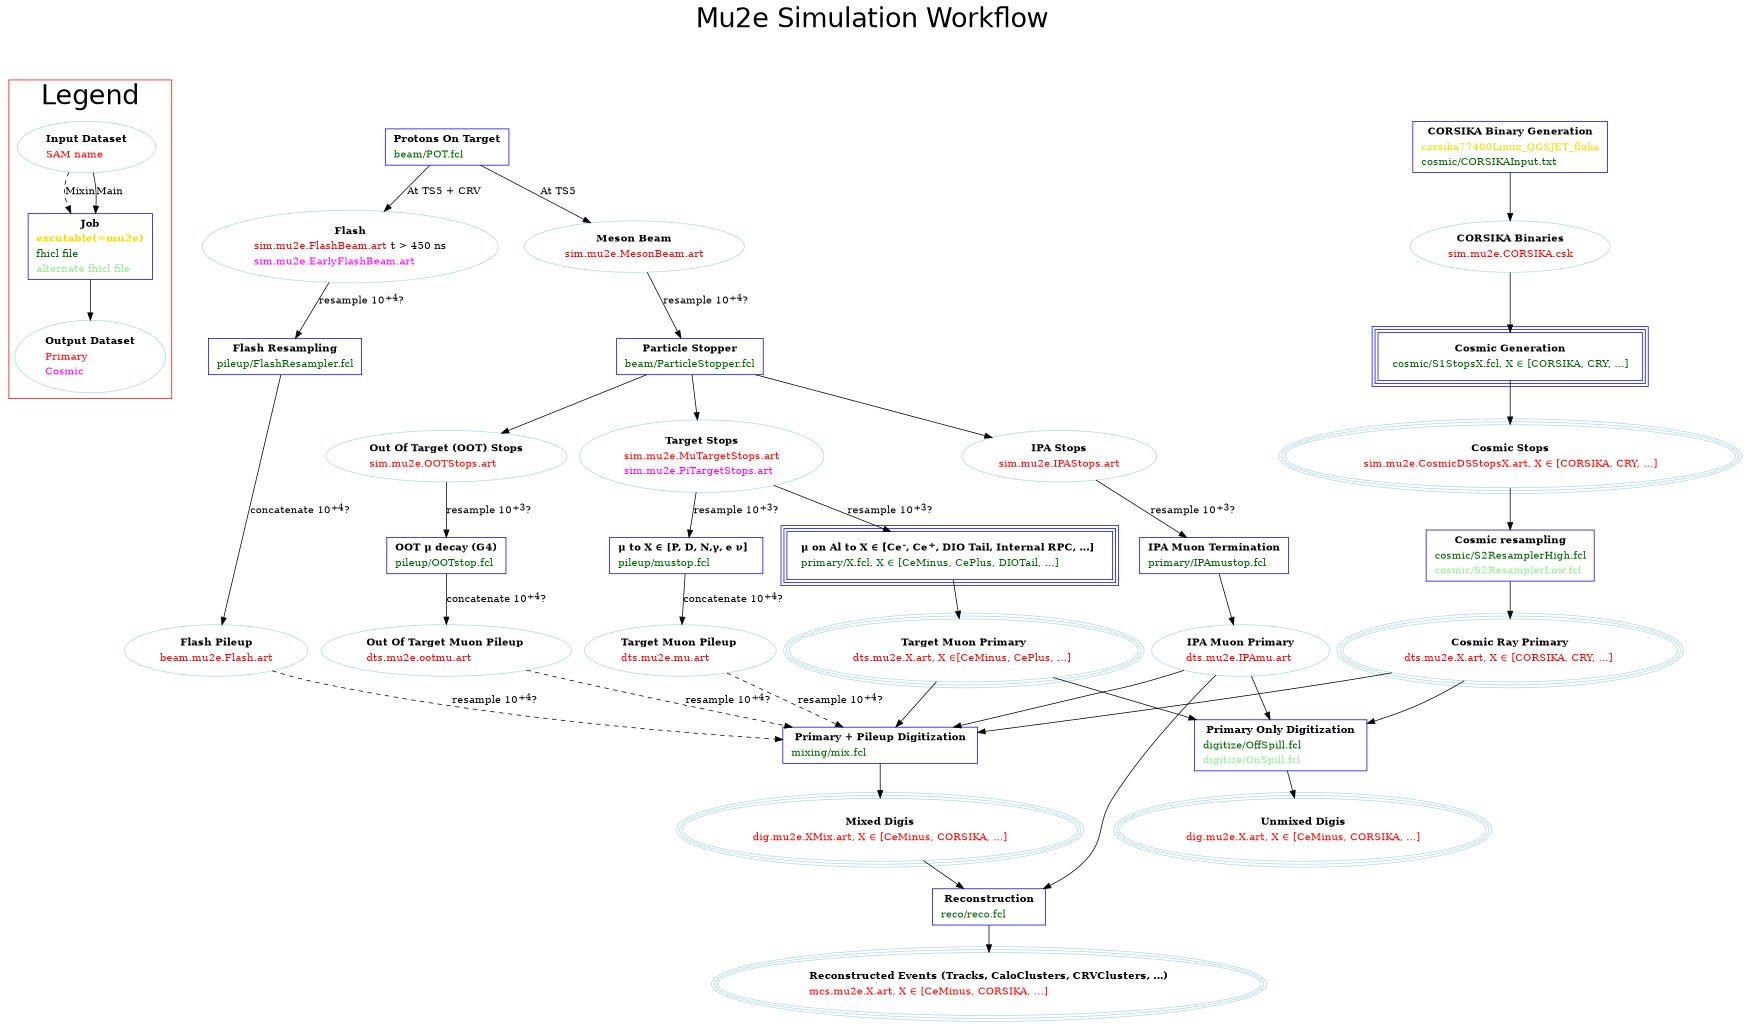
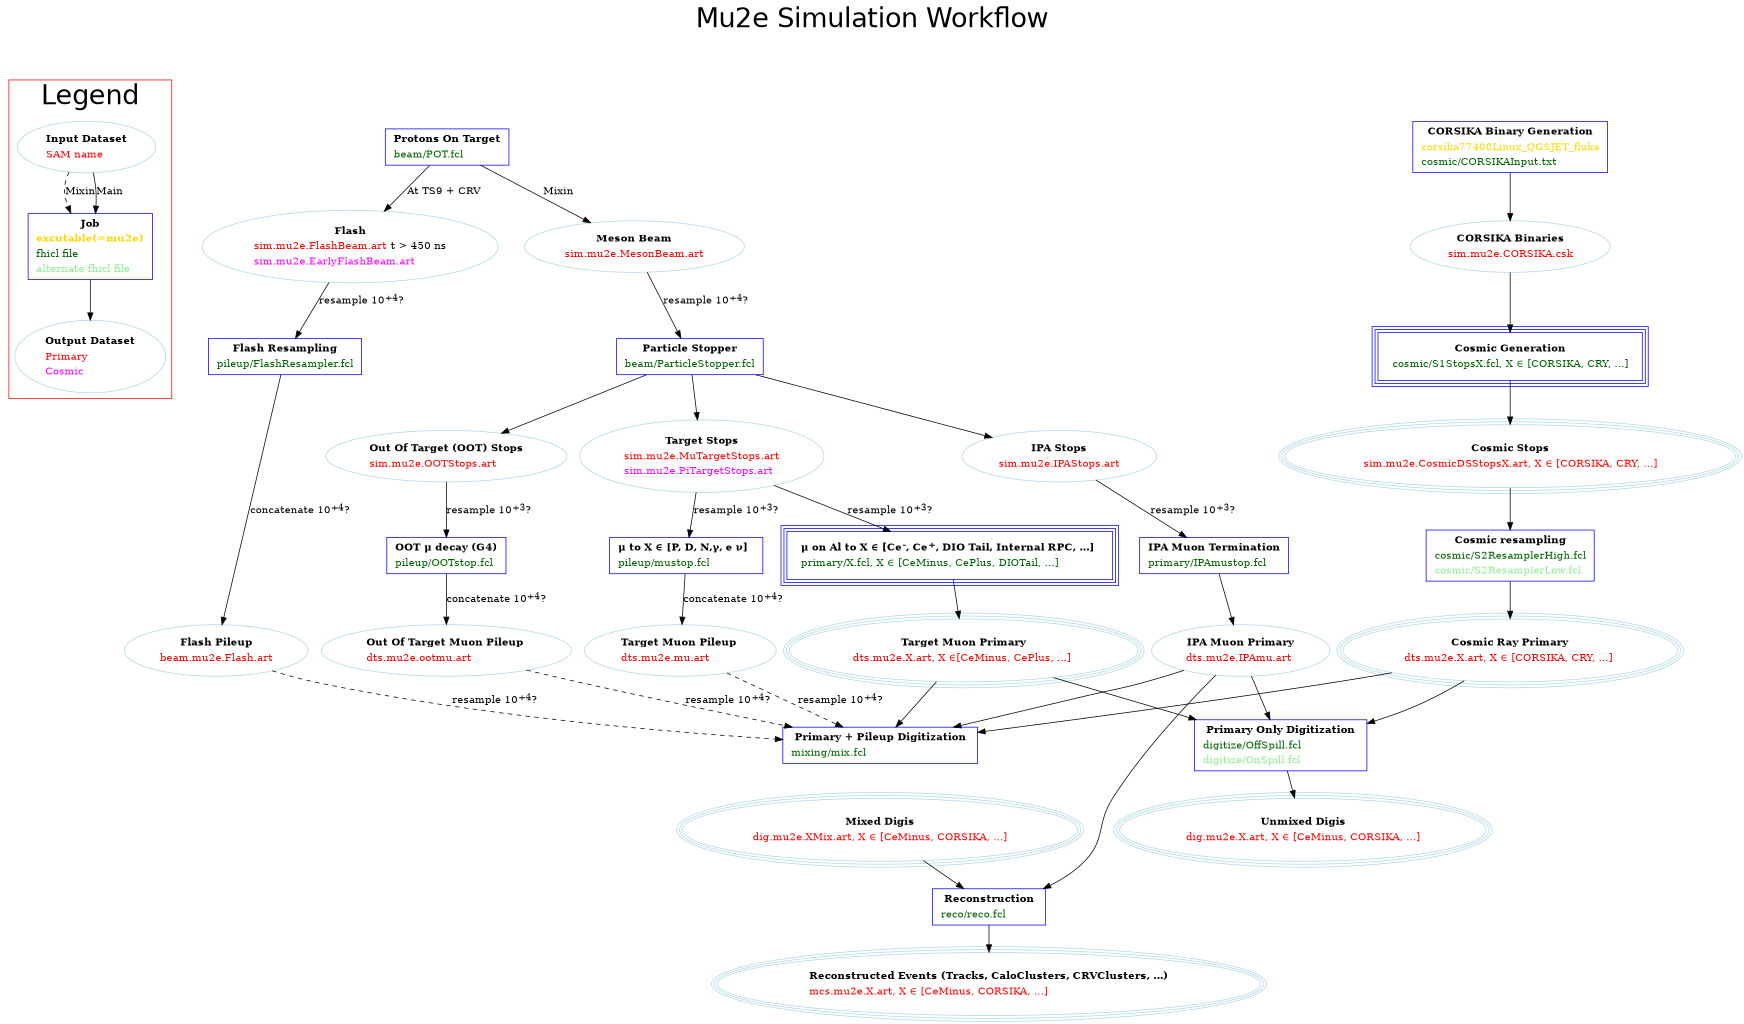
  digraph {
    fontname=Helvetica
    fontsize=36
    label="Mu2e Simulation Workflow"
    labelloc=t
    node [color=lightblue shape=oval]
    n1 [color=blue label=<<table border="0" cellborder="0" cellspacing="1"> 	  <tr><td align="center"><b>Job</b></td></tr> 	  <tr><td align="center"><b><font color="gold">excutable(=mu2e)</font></b></td></tr> 	  <tr><td align="left"><font color="darkgreen">fhicl file</font></td></tr> 	  <tr><td align="left"><font color="lightgreen">alternate fhicl file</font></td></tr> 	  </table>> shape=box]
    n2 [label=<<table border="0" cellborder="0" cellspacing="1"> 	      <tr><td align="center"><b>Output Dataset</b></td></tr> 	      <tr><td align="left"><font color="red">Primary</font></td></tr> 	      <tr><td align="left"><font color="fuchsia">Cosmic</font></td></tr> 	      </table>>]
    n3 [label=<<table border="0" cellborder="0" cellspacing="1"> 	      <tr><td align="center"><b>Input Dataset</b></td></tr> 	      <tr><td align="left"><font color="red">SAM name</font></td></tr> 	      </table>>]
    n4 [label=<<table border="0" cellborder="0" cellspacing="1"> 	       <tr><td align="center"><b>IPA Stops</b></td></tr> 	       <tr><td align="left"><font color="red">sim.mu2e.IPAStops.art</font></td></tr> 	       </table>>]
    n5 [label=<<table border="0" cellborder="0" cellspacing="1"> 		    <tr><td align="center"><b>Cosmic Stops</b></td></tr> 		    <tr><td align="left"><font color="red">sim.mu2e.CosmicDSStopsX.art, X &isin; [CORSIKA, CRY, ...]</font></td></tr> 		    </table>> peripheries=3]
    n6 [label=<<table border="0" cellborder="0" cellspacing="1"> 		      <tr><td align="center"><b>Flash Pileup</b></td></tr> 		      <tr><td align="left"><font color="red">beam.mu2e.Flash.art</font></td></tr> 		      </table>>]
    n7 [label=<<table border="0" cellborder="0" cellspacing="1"> 		    <tr><td align="center"><b>Cosmic Ray Primary</b></td></tr> 		    <tr><td align="left"><font color="red">dts.mu2e.X.art, X &isin; [CORSIKA, CRY, ...] </font></td></tr> 		    </table>> peripheries=3]
    n8 [label=<<table border="0" cellborder="0" cellspacing="1"> 		 <tr><td align="center"><b>IPA Muon Primary</b></td></tr> 		 <tr><td align="left"><font color="red">dts.mu2e.IPAmu.art </font></td></tr> 		 </table>>]
    n9 [label=<<table border="0" cellborder="0" cellspacing="1"> 		  <tr><td align="center"><b>Target Muon Primary</b></td></tr> 		  <tr><td align="left"><font color="red">dts.mu2e.X.art, X &isin;[CeMinus, CePlus, ...] </font></td></tr> 		  </table>> peripheries=3]
    n10 [label=<<table border="0" cellborder="0" cellspacing="1"> 			   <tr><td align="center"><b>Target Muon Pileup </b></td></tr> 			   <tr><td align="left"><font color="red">dts.mu2e.mu.art</font></td></tr> 			   </table>>]
    n11 [label=<<table border="0" cellborder="0" cellspacing="1"> 				<tr><td align="center"><b>Out Of Target Muon Pileup </b></td></tr> 				<tr><td align="left"><font color="red">dts.mu2e.ootmu.art</font></td></tr> 				</table>>]
    n12 [color=blue label=<<table border="0" cellborder="0" cellspacing="1"> 		      <tr><td align="center"><b> Primary + Pileup Digitization </b></td></tr> 		      <tr><td align="left"><font color="darkgreen">mixing/mix.fcl</font></td></tr> 		      </table>> peripheries=1 shape=box]
    n13 [color=blue label=<<table border="0" cellborder="0" cellspacing="1"> 		      <tr><td align="center"><b> Primary Only Digitization </b></td></tr> 		      <tr><td align="left"><font color="darkgreen">digitize/OffSpill.fcl</font></td></tr> 		      <tr><td align="left"><font color="lightgreen">digitize/OnSpill.fcl</font></td></tr> 		      </table>> peripheries=1 shape=box]
    n14 [color=blue label=<<table border="0" cellborder="0" cellspacing="1"> 	  <tr><td align="center"><b>Protons On Target</b></td></tr> 	  <tr><td align="left"><font color="darkgreen">beam/POT.fcl</font></td></tr> 	  </table>> shape=box]
    n15 [label=<<table border="0" cellborder="0" cellspacing="1"> 	   <tr><td align="center"><b>Meson Beam</b></td></tr> 	   <tr><td align="left"><font color="red">sim.mu2e.MesonBeam.art</font></td></tr> 	   </table>>]
    n16 [label=<<table border="0" cellborder="0" cellspacing="1"> 		<tr><td align="center"><b>Flash</b></td></tr> 		<tr><td align="left"><font color="red">sim.mu2e.FlashBeam.art</font> <font color="black">t &gt; 450 ns</font></td></tr> 		<tr><td align="left"><font color="fuchsia">sim.mu2e.EarlyFlashBeam.art</font></td></tr> 		</table>>]
    n17 [color=blue label=<<table border="0" cellborder="0" cellspacing="1"> 			     <tr><td align="center"><b>Particle Stopper</b></td></tr> 			     <tr><td align="left"><font color="darkgreen">beam/ParticleStopper.fcl</font></td></tr> 			     </table>> shape=box]
    n18 [color=blue label=<<table border="0" cellborder="0" cellspacing="1"> 		      <tr><td align="center"><b>Flash Resampling</b></td></tr> 		      <tr><td align="left"><font color="darkgreen">pileup/FlashResampler.fcl</font></td></tr> 		      </table>> shape=box]
    n19 [label=<<table border="0" cellborder="0" cellspacing="1"> 		  <tr><td align="center"><b>Target Stops</b></td></tr> 		  <tr><td align="left"><font color="red">sim.mu2e.MuTargetStops.art</font></td></tr> 		  <tr><td align="left"><font color="fuchsia">sim.mu2e.PiTargetStops.art</font></td></tr> 		  </table>>]
    n20 [label=<<table border="0" cellborder="0" cellspacing="1"> 		       <tr><td align="center"><b>Out Of Target (OOT) Stops</b></td></tr> 		       <tr><td align="left"><font color="red">sim.mu2e.OOTStops.art</font></td></tr> 		       </table>>]
    n21 [color=blue label=<<table border="0" cellborder="0" cellspacing="1"> 		      <tr><td align="center"><b>&mu; on Al to X &isin; [Ce<sup>-</sup>, Ce<sup>+</sup>, DIO Tail, Internal RPC, ...] </b></td></tr> 		      <tr><td align="left"><font color="darkgreen">primary/X.fcl, X &isin; [CeMinus, CePlus, DIOTail, ...]</font></td></tr> 		      </table>> peripheries=3 shape=box]
    n22 [color=blue label=<<table border="0" cellborder="0" cellspacing="1"> 			 <tr><td align="center"><b>&mu; to X &isin; [P, D, N,&gamma;, e &nu;]  </b></td></tr> 			 <tr><td align="left"><font color="darkgreen">pileup/mustop.fcl</font></td></tr> 			 </table>> shape=box]
    n23 [color=blue label=<<table border="0" cellborder="0" cellspacing="1"> 			  <tr><td align="center"><b>OOT &mu; decay (G4)</b></td></tr> 			  <tr><td align="left"><font color="darkgreen">pileup/OOTstop.fcl</font></td></tr> 			  </table>> shape=box]
    n24 [color=blue label=<<table border="0" cellborder="0" cellspacing="1"> 		  <tr><td align="center"><b>IPA Muon Termination</b></td></tr>v 		  <tr><td align="left"><font color="darkgreen">primary/IPAmustop.fcl</font></td></tr></table>> shape=box]
    n25 [color=blue label=<<table border="0" cellborder="0" cellspacing="1">                         <tr><td align="center"><b>CORSIKA Binary Generation</b></td></tr>                         <tr><td align="left"><font color="gold">corsika77400Linux_QGSJET_fluka</font></td></tr>                         <tr><td align="left"><font color="darkgreen">cosmic/CORSIKAInput.txt</font></td></tr>                         </table>> peripheries=1 shape=box]
    n26 [label=<<table border="0" cellborder="0" cellspacing="1"> 		    <tr><td align="center"><b>CORSIKA Binaries</b></td></tr> 		    <tr><td align="left"><font color="red">sim.mu2e.CORSIKA.csk</font></td></tr> 		    </table>> peripheries=1]
    n27 [color=blue label=<<table border="0" cellborder="0" cellspacing="1"> 		      <tr><td align="center"><b>Cosmic Generation</b></td></tr> 		      <tr><td align="left"><font color="darkgreen">cosmic/S1StopsX.fcl, X &isin; [CORSIKA, CRY, ...]</font></td></tr> 		      </table>> peripheries=3 shape=box]
    n28 [color=blue label=<<table border="0" cellborder="0" cellspacing="1">             <tr><td align="center"><b>Cosmic resampling</b></td></tr>             <tr><td align="left"><font color="darkgreen">cosmic/S2ResamplerHigh.fcl</font></td></tr>             <tr><td align="left"><font color="lightgreen">cosmic/S2ResamplerLow.fcl</font></td></tr>             </table>> peripheries=1 shape=box]
    n29 [label=<<table border="0" cellborder="0" cellspacing="1"> 		 <tr><td align="center"><b>Mixed Digis</b></td></tr> 		 <tr><td align="left"><font color="red">dig.mu2e.XMix.art, X &isin; [CeMinus, CORSIKA, ...]</font></td></tr> 		 </table>> peripheries=3]
    n30 [label=<<table border="0" cellborder="0" cellspacing="1"> 		   <tr><td align="center"><b>Unmixed Digis</b></td></tr> 		   <tr><td align="left"><font color="red">dig.mu2e.X.art, X &isin; [CeMinus, CORSIKA, ...]</font></td></tr> 		   </table>> peripheries=3]
    n31 [color=blue label=<<table border="0" cellborder="0" cellspacing="1"> 		     <tr><td align="center"><b> Reconstruction </b></td></tr> 		     <tr><td align="left"><font color="darkgreen">reco/reco.fcl </font></td></tr> 		     </table>> peripheries=1 shape=box]
    n32 [label=<<table border="0" cellborder="0" cellspacing="1"> 	   <tr><td align="center"><b>Reconstructed Events (Tracks, CaloClusters, CRVClusters, ...)</b></td></tr> 	   <tr><td align="left"><font color="red">mcs.mu2e.X.art, X &isin; [CeMinus, CORSIKA, ...]</font></td></tr> 	   </table>> peripheries=3]
    subgraph cluster_1 {
      color=red
      label=Legend
      rankdir=TB
      n1
      n2
      n3
    }
    subgraph sub_2 {
      n14
      n15
      n16
      n17
      n18
      n19
      n20
      n21
      n22
      n23
      n24
      n25
      n26
      n27
      n28
      n29
      n30
      n31
      n32
      subgraph sub_3 {
        rank=same
        n4
        n5
      }
      subgraph sub_4 {
        rank=same
        n6
        n7
        n8
        n9
        n10
        n11
      }
      subgraph sub_5 {
        rank=same
        n12
        n13
      }
    }
    n1 -> n2
    n3 -> n1 [label=Mixin style=dashed]
    n3 -> n1 [label=Main style=solid]
    n4 -> n24 [label=<resample 10<sup>+3</sup>?>]
    n5 -> n28
    n6 -> n12 [label=<resample 10<sup>+4</sup>?> style=dashed]
    n7 -> n12
    n7 -> n13
    n8 -> n12
    n8 -> n13
    n8 -> n31
    n9 -> n12
    n9 -> n13
    n10 -> n12 [label=<resample 10<sup>+4</sup>?> style=dashed]
    n11 -> n12 [label=<resample 10<sup>+4</sup>?> style=dashed]
-   n12 -> n29
    n13 -> n30
-   n14 -> n15 [label="At TS5"]
-   n14 -> n16 [label="At TS5 + CRV"]
+   n14 -> n15 [label=Mixin]
+   n14 -> n16 [label="At TS9 + CRV"]
    n15 -> n17 [label=<resample 10<sup>+4</sup>?>]
    n16 -> n18 [label=<resample 10<sup>+4</sup>?>]
    n17 -> n4
    n17 -> n19
    n17 -> n20
    n18 -> n6 [label=<concatenate 10<sup>+4</sup>?>]
    n19 -> n21 [label=<resample 10<sup>+3</sup>?>]
    n19 -> n22 [label=<resample 10<sup>+3</sup>?>]
    n20 -> n23 [label=<resample 10<sup>+3</sup>?>]
    n21 -> n9
    n22 -> n10 [label=<concatenate 10<sup>+4</sup>?>]
    n23 -> n11 [label=<concatenate 10<sup>+4</sup>?>]
    n24 -> n8
    n25 -> n26
    n26 -> n27
    n27 -> n5
    n28 -> n7
    n29 -> n31
    n31 -> n32
  }
